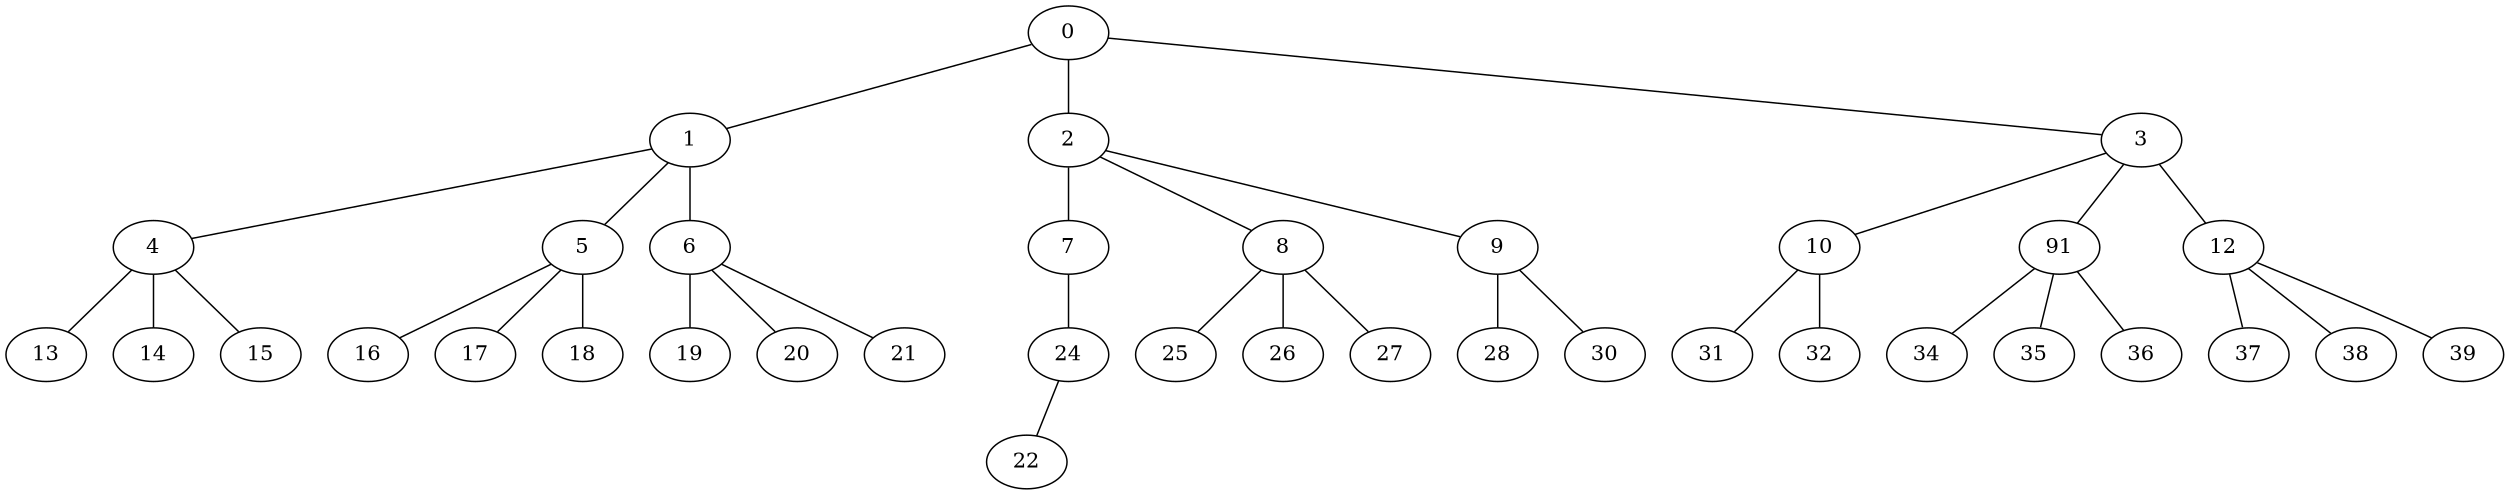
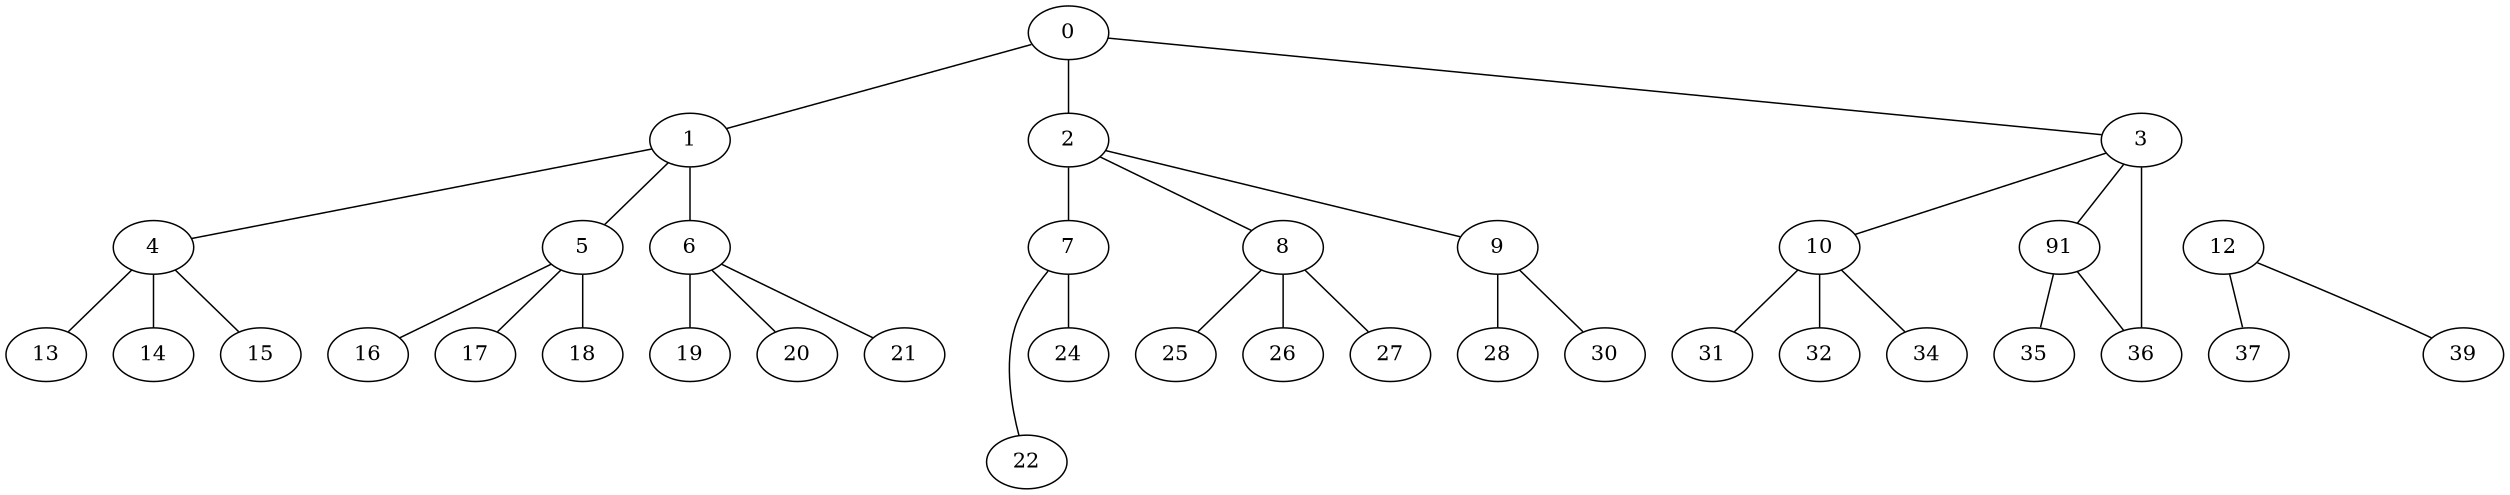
  strict graph {
    edge [weight=28]
    0
    1
    2
    3
    4
    5
    6
    7
    8
    9
    10
    n12 [label=91]
    12
    13
    14
    15
    16
    17
    18
    19
    20
    21
    22
    24
    25
    26
    27
    28
    30
    31
    32
    34
    35
    36
    37
-   38
    39
    0 -- 1 [weight=17]
    0 -- 2 [weight=38]
    0 -- 3 [weight=18]
    1 -- 4
    1 -- 5 [weight=63]
    1 -- 6 [weight=100]
    2 -- 7 [weight=95]
    2 -- 8 [weight=34]
    2 -- 9 [weight=20]
    3 -- 10 [weight=32]
    3 -- n12 [weight=74]
-   3 -- 12 [weight=92]
+   3 -- 36 [weight=92]
    4 -- 13 [weight=60]
    4 -- 14 [weight=34]
    4 -- 15 [weight=5]
    5 -- 16 [weight=81]
    5 -- 17 [weight=4]
    5 -- 18 [weight=94]
    6 -- 19 [weight=36]
    6 -- 20 [weight=33]
    6 -- 21 [weight=65]
-   24 -- 22 [weight=80]
+   7 -- 22 [weight=80]
    7 -- 24 [weight=71]
    8 -- 25 [weight=29]
    8 -- 26 [weight=89]
    8 -- 27 [weight=23]
    9 -- 28
    9 -- 30 [weight=42]
    10 -- 31 [weight=86]
    10 -- 32 [weight=55]
-   n12 -- 34 [weight=73]
+   10 -- 34 [weight=73]
    n12 -- 35 [weight=9]
    n12 -- 36 [weight=20]
    12 -- 37 [weight=1]
-   12 -- 38 [weight=26]
    12 -- 39 [weight=40]
  }
